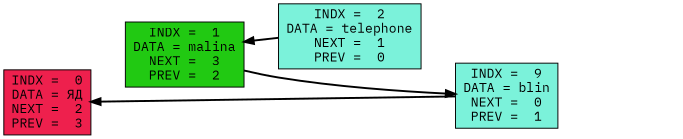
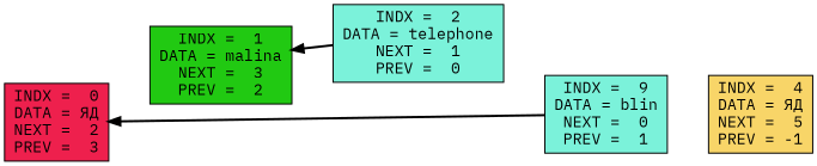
  digraph {
    fontname="IBM Plex Mono"
    rankdir=LR
    node [color=black fillcolor="#7BF2DA" fontcolor=black fontname="IBM Plex Mono" shape=box style=filled weight=1]
    edge [color="#FFFFFF" fontname="IBM Plex Mono" style=invis weight=1]
    n1 [fillcolor="#EE204D" label="INDX =  0\nDATA = ЯД\nNEXT =  2\nPREV =  3"]
    n2 [fillcolor="#21C912" label="INDX =  1\nDATA = malina\nNEXT =  3\nPREV =  2"]
    n3 [label="INDX =  2\nDATA = telephone\nNEXT =  1\nPREV =  0"]
    n4 [label="INDX =  9\nDATA = blin\nNEXT =  0\nPREV =  1"]
+   n5 [fillcolor="#F8D568" label="INDX =  4\nDATA = ЯД\nNEXT =  5\nPREV = -1"]
    n1 -> n2
    n2 -> n3
-   n2 -> n4 [color="#000000" style=bold]
    n3 -> n2 [color="#000000" style=bold]
    n3 -> n4
    n4 -> n1 [color="#000000" style=bold]
+   n4 -> n5
  }
